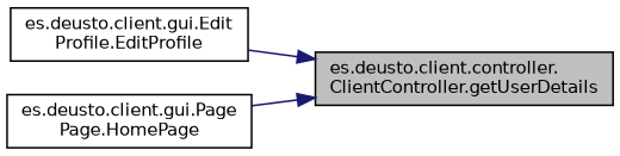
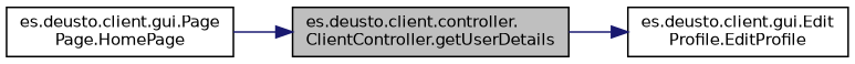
  digraph {
    rankdir=RL
    node [color=black fillcolor=white fontname=Helvetica fontsize=10 shape=record style=filled]
    edge [color=midnightblue dir=back fontname=Helvetica fontsize=10 labelfontname=Helvetica labelfontsize=10 style=solid]
    n1 [fillcolor=grey75 fontcolor=black height=0.2 label="es.deusto.client.controller.\lClientController.getUserDetails" width=0.4]
    n2 [height=0.2 label="es.deusto.client.gui.Edit\lProfile.EditProfile" width=0.4]
    n3 [height=0.2 label="es.deusto.client.gui.Page\lPage.HomePage" width=0.4]
-   n1 -> n2
+   n2 -> n1
    n1 -> n3
  }
